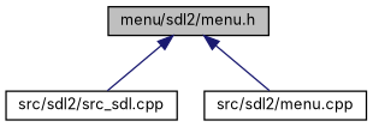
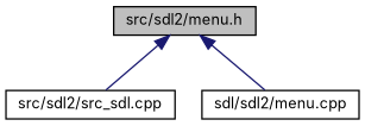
  digraph {
    fontname=Inter
    node [color=black fillcolor=white fontname=Inter fontsize=10 shape=record style=filled]
    edge [color=midnightblue dir=back fontname=Inter fontsize=10 labelfontname=Helvetica labelfontsize=10 style=solid]
-   n1 [fillcolor=grey75 fontcolor=black height=0.2 label="menu/sdl2/menu.h" width=0.4]
+   n1 [fillcolor=grey75 fontcolor=black height=0.2 label="src/sdl2/menu.h" width=0.4]
    n2 [height=0.2 label="src/sdl2/src_sdl.cpp" width=0.4]
-   n3 [height=0.2 label="src/sdl2/menu.cpp" width=0.4]
+   n3 [height=0.2 label="sdl/sdl2/menu.cpp" width=0.4]
    n1 -> n2
    n1 -> n3
  }
